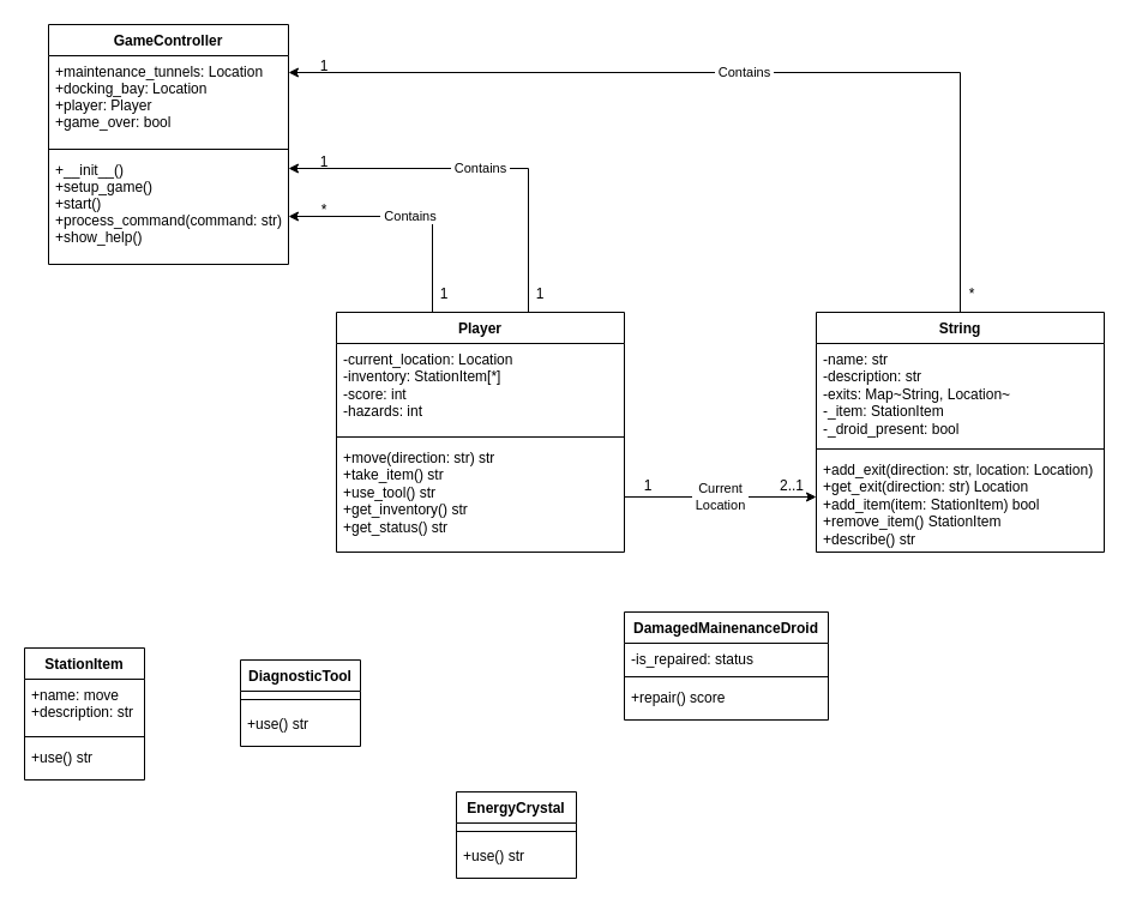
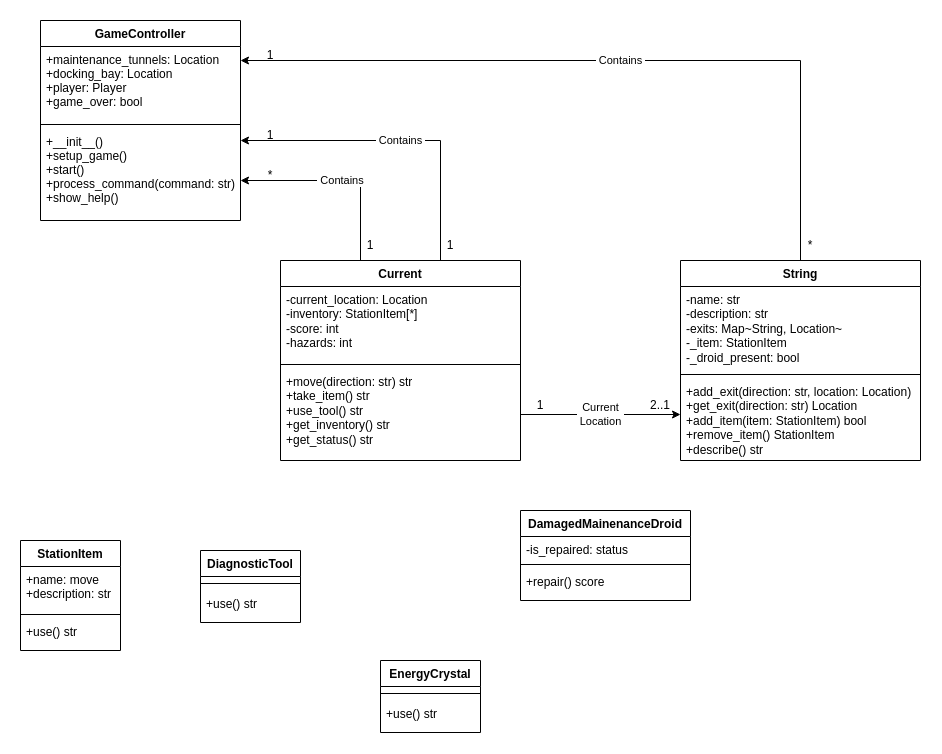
  <mxCell id="0" />
  <mxCell id="1" parent="0" />
  <mxCell id="2" value="GameController" style="swimlane;fontStyle=1;align=center;verticalAlign=top;childLayout=stackLayout;horizontal=1;startSize=26;horizontalStack=0;resizeParent=1;resizeLast=0;collapsible=1;marginBottom=0;rounded=0;shadow=0;strokeWidth=1;fontColor=default;" parent="1" vertex="1"><mxGeometry x="40" y="20" width="200" height="200" as="geometry"><mxRectangle x="230" y="140" width="160" height="26" as="alternateBounds" /></mxGeometry></mxCell>
  <mxCell id="3" value="+maintenance_tunnels: Location&#10;+docking_bay: Location&#10;+player: Player&#10;+game_over: bool" style="text;align=left;verticalAlign=top;spacingLeft=4;spacingRight=4;overflow=hidden;rotatable=0;points=[[0,0.5],[1,0.5]];portConstraint=eastwest;" parent="2" vertex="1"><mxGeometry y="26" width="200" height="74" as="geometry" /></mxCell>
  <mxCell id="4" value="" style="line;html=1;strokeWidth=1;align=left;verticalAlign=middle;spacingTop=-1;spacingLeft=3;spacingRight=3;rotatable=0;labelPosition=right;points=[];portConstraint=eastwest;" parent="2" vertex="1"><mxGeometry y="100" width="200" height="8" as="geometry" /></mxCell>
  <mxCell id="5" value="+__init__()&#10;+setup_game()&#10;+start()&#10;+process_command(command: str)&#10;+show_help()" style="text;align=left;verticalAlign=top;spacingLeft=4;spacingRight=4;overflow=hidden;rotatable=0;points=[[0,0.5],[1,0.5]];portConstraint=eastwest;" parent="2" vertex="1"><mxGeometry y="108" width="200" height="90" as="geometry" /></mxCell>
- <mxCell id="6" value="Player" style="swimlane;fontStyle=1;align=center;verticalAlign=top;childLayout=stackLayout;horizontal=1;startSize=26;horizontalStack=0;resizeParent=1;resizeParentMax=0;resizeLast=0;collapsible=1;marginBottom=0;whiteSpace=wrap;html=1;" vertex="1" parent="1"><mxGeometry x="280" y="260" width="240" height="200" as="geometry" /></mxCell>
+ <mxCell id="6" value="Current" style="swimlane;fontStyle=1;align=center;verticalAlign=top;childLayout=stackLayout;horizontal=1;startSize=26;horizontalStack=0;resizeParent=1;resizeParentMax=0;resizeLast=0;collapsible=1;marginBottom=0;whiteSpace=wrap;html=1;" vertex="1" parent="1"><mxGeometry x="280" y="260" width="240" height="200" as="geometry" /></mxCell>
  <mxCell id="7" value="-current_location: Location &#10;-inventory: StationItem[*] &#10;-score: int &#10;-hazards: int " style="text;strokeColor=none;fillColor=none;align=left;verticalAlign=top;spacingLeft=4;spacingRight=4;overflow=hidden;rotatable=0;points=[[0,0.5],[1,0.5]];portConstraint=eastwest;whiteSpace=wrap;html=1;" vertex="1" parent="6"><mxGeometry y="26" width="240" height="74" as="geometry" /></mxCell>
  <mxCell id="8" value="" style="line;strokeWidth=1;fillColor=none;align=left;verticalAlign=middle;spacingTop=-1;spacingLeft=3;spacingRight=3;rotatable=0;labelPosition=right;points=[];portConstraint=eastwest;strokeColor=inherit;" vertex="1" parent="6"><mxGeometry y="100" width="240" height="8" as="geometry" /></mxCell>
  <mxCell id="9" value="+move(direction: str) str&lt;div&gt;&lt;span style=&quot;background-color: transparent; color: light-dark(rgb(0, 0, 0), rgb(255, 255, 255));&quot;&gt;+take_item() str&lt;/span&gt;&lt;div&gt;&lt;div&gt;+use_tool() str&lt;div&gt;+get_inventory() str&lt;div&gt;+get_status() str &lt;/div&gt;&lt;/div&gt;&lt;/div&gt;&lt;/div&gt;&lt;/div&gt;" style="text;strokeColor=none;fillColor=none;align=left;verticalAlign=top;spacingLeft=4;spacingRight=4;overflow=hidden;rotatable=0;points=[[0,0.5],[1,0.5]];portConstraint=eastwest;whiteSpace=wrap;html=1;" vertex="1" parent="6"><mxGeometry y="108" width="240" height="92" as="geometry" /></mxCell>
  <mxCell id="10" value="String" style="swimlane;fontStyle=1;align=center;verticalAlign=top;childLayout=stackLayout;horizontal=1;startSize=26;horizontalStack=0;resizeParent=1;resizeParentMax=0;resizeLast=0;collapsible=1;marginBottom=0;whiteSpace=wrap;html=1;" vertex="1" parent="1"><mxGeometry x="680" y="260" width="240" height="200" as="geometry" /></mxCell>
  <mxCell id="11" value="&lt;div style=&quot;-webkit-user-drag: none; -webkit-tap-highlight-color: transparent; margin: 0px; padding: 0px; user-select: text; clear: both; cursor: text; overflow: visible; position: relative; direction: ltr;&quot; class=&quot;OutlineElement Ltr SCXW31116272 BCX0&quot;&gt;&lt;blockquote style=&quot;-webkit-user-drag: none; -webkit-tap-highlight-color: transparent; margin: 0px 0px 10.667px; padding: 0px; user-select: text; overflow-wrap: break-word; vertical-align: baseline; font-kerning: none;&quot;&gt;-name: str&lt;br&gt;-description: str&amp;nbsp;&lt;br&gt;-exits: Map~String, Location~&amp;nbsp;&lt;br&gt;-_item: StationItem&lt;br&gt;&lt;span style=&quot;background-color: transparent; color: light-dark(rgb(0, 0, 0), rgb(255, 255, 255));&quot;&gt;-_droid_present: bool&amp;nbsp;&lt;/span&gt;&lt;/blockquote&gt;&lt;/div&gt;" style="text;strokeColor=none;fillColor=none;align=left;verticalAlign=top;spacingLeft=4;spacingRight=4;overflow=hidden;rotatable=0;points=[[0,0.5],[1,0.5]];portConstraint=eastwest;whiteSpace=wrap;html=1;" vertex="1" parent="10"><mxGeometry y="26" width="240" height="84" as="geometry" /></mxCell>
  <mxCell id="12" value="" style="line;strokeWidth=1;fillColor=none;align=left;verticalAlign=middle;spacingTop=-1;spacingLeft=3;spacingRight=3;rotatable=0;labelPosition=right;points=[];portConstraint=eastwest;strokeColor=inherit;" vertex="1" parent="10"><mxGeometry y="110" width="240" height="8" as="geometry" /></mxCell>
  <mxCell id="13" value="+add_exit(direction: str, location: Location)  &#10;+get_exit(direction: str) Location  &#10;+add_item(item: StationItem) bool  &#10;+remove_item() StationItem  &#10;+describe() str " style="text;strokeColor=none;fillColor=none;align=left;verticalAlign=top;spacingLeft=4;spacingRight=4;overflow=hidden;rotatable=0;points=[[0,0.5],[1,0.5]];portConstraint=eastwest;whiteSpace=wrap;html=1;" vertex="1" parent="10"><mxGeometry y="118" width="240" height="82" as="geometry" /></mxCell>
  <mxCell id="14" value="StationItem" style="swimlane;fontStyle=1;align=center;verticalAlign=top;childLayout=stackLayout;horizontal=1;startSize=26;horizontalStack=0;resizeParent=1;resizeLast=0;collapsible=1;marginBottom=0;rounded=0;shadow=0;strokeWidth=1;fontColor=default;" vertex="1" parent="1"><mxGeometry x="20" y="540" width="100" height="110" as="geometry"><mxRectangle x="230" y="140" width="160" height="26" as="alternateBounds" /></mxGeometry></mxCell>
  <mxCell id="15" value="+name: move&#10;+description: str" style="text;align=left;verticalAlign=top;spacingLeft=4;spacingRight=4;overflow=hidden;rotatable=0;points=[[0,0.5],[1,0.5]];portConstraint=eastwest;" vertex="1" parent="14"><mxGeometry y="26" width="100" height="44" as="geometry" /></mxCell>
  <mxCell id="16" value="" style="line;html=1;strokeWidth=1;align=left;verticalAlign=middle;spacingTop=-1;spacingLeft=3;spacingRight=3;rotatable=0;labelPosition=right;points=[];portConstraint=eastwest;" vertex="1" parent="14"><mxGeometry y="70" width="100" height="8" as="geometry" /></mxCell>
  <mxCell id="17" value="+use() str" style="text;align=left;verticalAlign=top;spacingLeft=4;spacingRight=4;overflow=hidden;rotatable=0;points=[[0,0.5],[1,0.5]];portConstraint=eastwest;" vertex="1" parent="14"><mxGeometry y="78" width="100" height="32" as="geometry" /></mxCell>
  <mxCell id="18" value="DiagnosticTool" style="swimlane;fontStyle=1;align=center;verticalAlign=top;childLayout=stackLayout;horizontal=1;startSize=26;horizontalStack=0;resizeParent=1;resizeLast=0;collapsible=1;marginBottom=0;rounded=0;shadow=0;strokeWidth=1;fontColor=default;" vertex="1" parent="1"><mxGeometry x="200" y="550" width="100" height="72" as="geometry"><mxRectangle x="230" y="140" width="160" height="26" as="alternateBounds" /></mxGeometry></mxCell>
  <mxCell id="19" value="" style="line;html=1;strokeWidth=1;align=left;verticalAlign=middle;spacingTop=-1;spacingLeft=3;spacingRight=3;rotatable=0;labelPosition=right;points=[];portConstraint=eastwest;" vertex="1" parent="18"><mxGeometry y="26" width="100" height="14" as="geometry" /></mxCell>
  <mxCell id="20" value="+use() str" style="text;align=left;verticalAlign=top;spacingLeft=4;spacingRight=4;overflow=hidden;rotatable=0;points=[[0,0.5],[1,0.5]];portConstraint=eastwest;" vertex="1" parent="18"><mxGeometry y="40" width="100" height="32" as="geometry" /></mxCell>
  <mxCell id="21" value="EnergyCrystal" style="swimlane;fontStyle=1;align=center;verticalAlign=top;childLayout=stackLayout;horizontal=1;startSize=26;horizontalStack=0;resizeParent=1;resizeLast=0;collapsible=1;marginBottom=0;rounded=0;shadow=0;strokeWidth=1;fontColor=default;" vertex="1" parent="1"><mxGeometry x="380" y="660" width="100" height="72" as="geometry"><mxRectangle x="230" y="140" width="160" height="26" as="alternateBounds" /></mxGeometry></mxCell>
  <mxCell id="22" value="" style="line;html=1;strokeWidth=1;align=left;verticalAlign=middle;spacingTop=-1;spacingLeft=3;spacingRight=3;rotatable=0;labelPosition=right;points=[];portConstraint=eastwest;" vertex="1" parent="21"><mxGeometry y="26" width="100" height="14" as="geometry" /></mxCell>
  <mxCell id="23" value="+use() str" style="text;align=left;verticalAlign=top;spacingLeft=4;spacingRight=4;overflow=hidden;rotatable=0;points=[[0,0.5],[1,0.5]];portConstraint=eastwest;" vertex="1" parent="21"><mxGeometry y="40" width="100" height="32" as="geometry" /></mxCell>
  <mxCell id="24" value="DamagedMainenanceDroid" style="swimlane;fontStyle=1;align=center;verticalAlign=top;childLayout=stackLayout;horizontal=1;startSize=26;horizontalStack=0;resizeParent=1;resizeLast=0;collapsible=1;marginBottom=0;rounded=0;shadow=0;strokeWidth=1;fontColor=default;" vertex="1" parent="1"><mxGeometry x="520" y="510" width="170" height="90" as="geometry"><mxRectangle x="230" y="140" width="160" height="26" as="alternateBounds" /></mxGeometry></mxCell>
  <mxCell id="25" value="-is_repaired: status" style="text;align=left;verticalAlign=top;spacingLeft=4;spacingRight=4;overflow=hidden;rotatable=0;points=[[0,0.5],[1,0.5]];portConstraint=eastwest;" vertex="1" parent="24"><mxGeometry y="26" width="170" height="24" as="geometry" /></mxCell>
  <mxCell id="26" value="" style="line;html=1;strokeWidth=1;align=left;verticalAlign=middle;spacingTop=-1;spacingLeft=3;spacingRight=3;rotatable=0;labelPosition=right;points=[];portConstraint=eastwest;" vertex="1" parent="24"><mxGeometry y="50" width="170" height="8" as="geometry" /></mxCell>
  <mxCell id="27" value="+repair() score" style="text;align=left;verticalAlign=top;spacingLeft=4;spacingRight=4;overflow=hidden;rotatable=0;points=[[0,0.5],[1,0.5]];portConstraint=eastwest;" vertex="1" parent="24"><mxGeometry y="58" width="170" height="32" as="geometry" /></mxCell>
  <mxCell id="28" value="&lt;div&gt;&lt;span style=&quot;background-color: light-dark(#ffffff, var(--ge-dark-color, #121212)); color: light-dark(rgb(0, 0, 0), rgb(255, 255, 255));&quot;&gt;&amp;nbsp;Current&amp;nbsp;&lt;/span&gt;&lt;/div&gt;&lt;div&gt;&amp;nbsp;Location&amp;nbsp;&lt;/div&gt;" style="edgeStyle=orthogonalEdgeStyle;rounded=0;orthogonalLoop=1;jettySize=auto;html=1;" edge="1" parent="1" source="9" target="13"><mxGeometry relative="1" as="geometry"><Array as="points"><mxPoint x="580" y="414" /><mxPoint x="580" y="414" /></Array></mxGeometry></mxCell>
  <mxCell id="29" value="&amp;nbsp;Contains" style="endArrow=classic;html=1;rounded=0;" edge="1" parent="1"><mxGeometry width="50" height="50" relative="1" as="geometry"><mxPoint x="360" y="260" as="sourcePoint" /><mxPoint x="240" y="180" as="targetPoint" /><Array as="points"><mxPoint x="360" y="180" /></Array></mxGeometry></mxCell>
  <mxCell id="30" value="&amp;nbsp;Contains&amp;nbsp;" style="endArrow=classic;html=1;rounded=0;" edge="1" parent="1"><mxGeometry width="50" height="50" relative="1" as="geometry"><mxPoint x="440" y="260" as="sourcePoint" /><mxPoint x="240" y="140" as="targetPoint" /><Array as="points"><mxPoint x="440" y="140" /></Array></mxGeometry></mxCell>
  <mxCell id="31" value="*" style="text;html=1;align=center;verticalAlign=middle;whiteSpace=wrap;rounded=0;" vertex="1" parent="1"><mxGeometry x="240" y="160" width="60" height="30" as="geometry" /></mxCell>
  <mxCell id="32" value="1" style="text;html=1;align=center;verticalAlign=middle;whiteSpace=wrap;rounded=0;" vertex="1" parent="1"><mxGeometry x="240" y="120" width="60" height="30" as="geometry" /></mxCell>
  <mxCell id="33" value="1" style="text;html=1;align=center;verticalAlign=middle;whiteSpace=wrap;rounded=0;" vertex="1" parent="1"><mxGeometry x="420" y="230" width="60" height="30" as="geometry" /></mxCell>
  <mxCell id="34" value="1" style="text;html=1;align=center;verticalAlign=middle;whiteSpace=wrap;rounded=0;" vertex="1" parent="1"><mxGeometry x="340" y="230" width="60" height="30" as="geometry" /></mxCell>
  <mxCell id="35" value="&amp;nbsp;Contains&amp;nbsp;" style="endArrow=classic;html=1;rounded=0;" edge="1" parent="1"><mxGeometry width="50" height="50" relative="1" as="geometry"><mxPoint x="800" y="260" as="sourcePoint" /><mxPoint x="240" y="60" as="targetPoint" /><Array as="points"><mxPoint x="800" y="60" /></Array></mxGeometry></mxCell>
  <mxCell id="36" value="2..1" style="text;html=1;align=center;verticalAlign=middle;whiteSpace=wrap;rounded=0;" vertex="1" parent="1"><mxGeometry x="630" y="390" width="60" height="30" as="geometry" /></mxCell>
  <mxCell id="37" value="1" style="text;html=1;align=center;verticalAlign=middle;whiteSpace=wrap;rounded=0;" vertex="1" parent="1"><mxGeometry x="510" y="390" width="60" height="30" as="geometry" /></mxCell>
  <mxCell id="38" value="1" style="text;html=1;align=center;verticalAlign=middle;whiteSpace=wrap;rounded=0;" vertex="1" parent="1"><mxGeometry x="240" y="40" width="60" height="30" as="geometry" /></mxCell>
  <mxCell id="39" value="*" style="text;html=1;align=center;verticalAlign=middle;whiteSpace=wrap;rounded=0;" vertex="1" parent="1"><mxGeometry x="780" y="230" width="60" height="30" as="geometry" /></mxCell>
